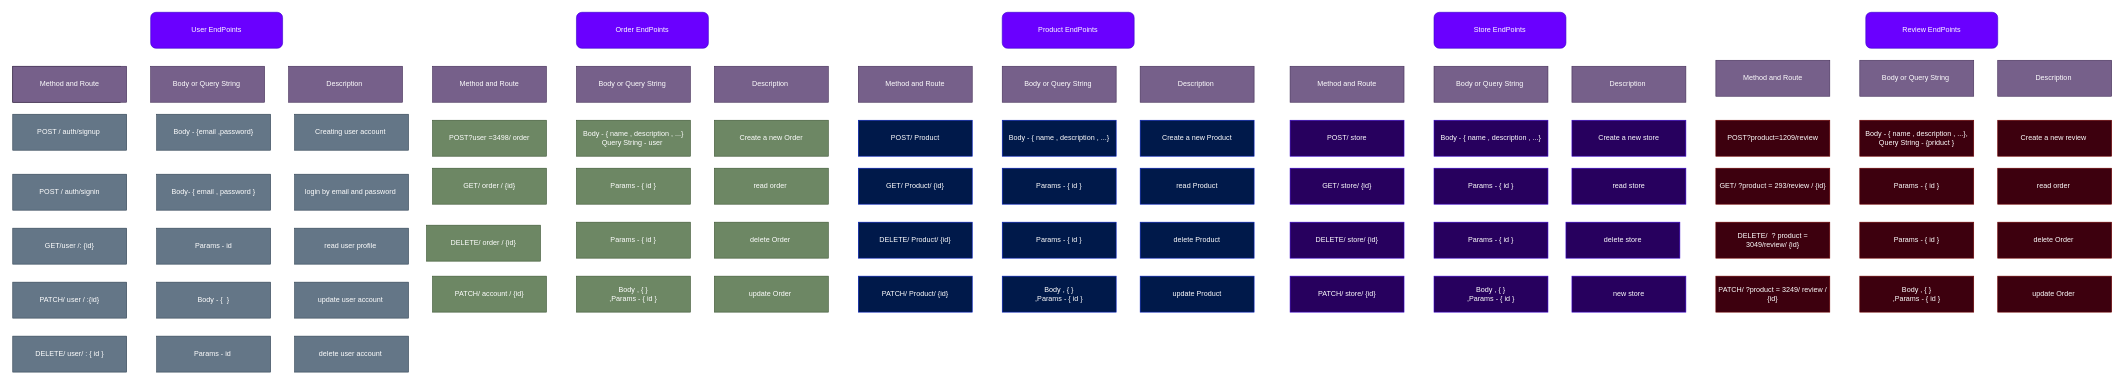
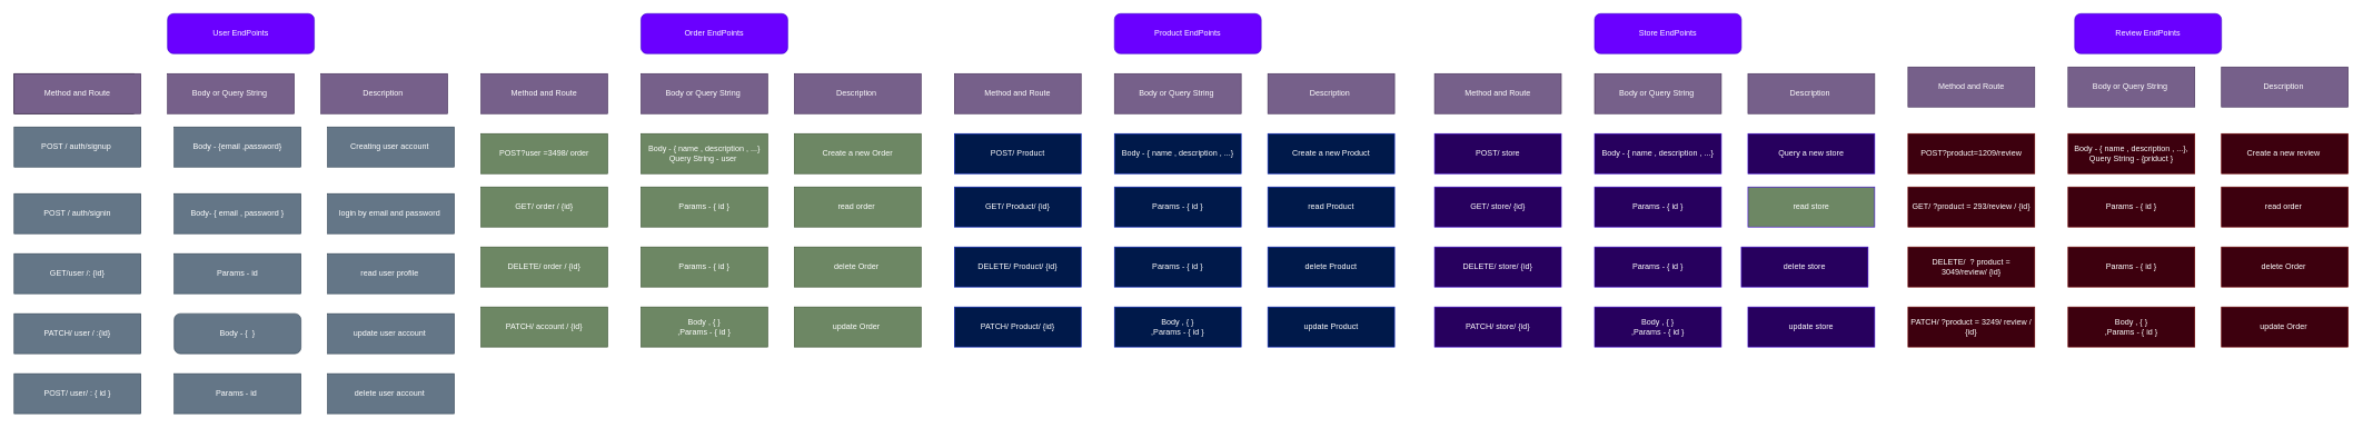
  <mxCell id="0" />
  <mxCell id="1" parent="0" />
  <mxCell id="2" value="Method and Route" style="rounded=0;whiteSpace=wrap;html=1;fillColor=none;" vertex="1" parent="1"><mxGeometry x="20" y="110" width="180" height="60" as="geometry" /></mxCell>
  <mxCell id="3" value="Body or Query String&amp;nbsp;" style="rounded=0;whiteSpace=wrap;html=1;fillColor=#76608a;fontColor=#ffffff;strokeColor=#432D57;" vertex="1" parent="1"><mxGeometry x="250" y="110" width="190" height="60" as="geometry" /></mxCell>
  <mxCell id="4" value="Description&amp;nbsp;" style="rounded=0;whiteSpace=wrap;html=1;fillColor=#76608a;fontColor=#ffffff;strokeColor=#432D57;" vertex="1" parent="1"><mxGeometry x="480" y="110" width="190" height="60" as="geometry" /></mxCell>
  <mxCell id="5" value="POST / auth/signup&amp;nbsp;" style="rounded=0;whiteSpace=wrap;html=1;fillColor=#647687;fontColor=#ffffff;strokeColor=#314354;" vertex="1" parent="1"><mxGeometry x="20" y="190" width="190" height="60" as="geometry" /></mxCell>
  <mxCell id="6" value="POST / auth/signin" style="rounded=0;whiteSpace=wrap;html=1;fillColor=#647687;fontColor=#ffffff;strokeColor=#314354;" vertex="1" parent="1"><mxGeometry x="20" y="290" width="190" height="60" as="geometry" /></mxCell>
  <mxCell id="7" value="GET/user /: {id}" style="rounded=0;whiteSpace=wrap;html=1;fillColor=#647687;fontColor=#ffffff;strokeColor=#314354;" vertex="1" parent="1"><mxGeometry x="20" y="380" width="190" height="60" as="geometry" /></mxCell>
  <mxCell id="8" value="PATCH/ user / :{id}" style="rounded=0;whiteSpace=wrap;html=1;fillColor=#647687;fontColor=#ffffff;strokeColor=#314354;" vertex="1" parent="1"><mxGeometry x="20" y="470" width="190" height="60" as="geometry" /></mxCell>
- <mxCell id="9" value="DELETE/ user/ : { id }" style="rounded=0;whiteSpace=wrap;html=1;fillColor=#647687;fontColor=#ffffff;strokeColor=#314354;" vertex="1" parent="1"><mxGeometry x="20" y="560" width="190" height="60" as="geometry" /></mxCell>
+ <mxCell id="9" value="POST/ user/ : { id }" style="rounded=0;whiteSpace=wrap;html=1;fillColor=#647687;fontColor=#ffffff;strokeColor=#314354;" vertex="1" parent="1"><mxGeometry x="20" y="560" width="190" height="60" as="geometry" /></mxCell>
  <mxCell id="10" value="POST?user =3498/ order" style="rounded=0;whiteSpace=wrap;html=1;fillColor=#6d8764;fontColor=#ffffff;strokeColor=#3A5431;" vertex="1" parent="1"><mxGeometry x="720" y="200" width="190" height="60" as="geometry" /></mxCell>
  <mxCell id="11" value="GET/ order / {id}" style="rounded=0;whiteSpace=wrap;html=1;fillColor=#6d8764;fontColor=#ffffff;strokeColor=#3A5431;" vertex="1" parent="1"><mxGeometry x="720" y="280" width="190" height="60" as="geometry" /></mxCell>
- <mxCell id="12" value="DELETE/ order / {id}" style="rounded=0;whiteSpace=wrap;html=1;fillColor=#6d8764;fontColor=#ffffff;strokeColor=#3A5431;" vertex="1" parent="1"><mxGeometry x="710" y="375" width="190" height="60" as="geometry" /></mxCell>
+ <mxCell id="12" value="DELETE/ order / {id}" style="rounded=0;whiteSpace=wrap;html=1;fillColor=#6d8764;fontColor=#ffffff;strokeColor=#3A5431;" vertex="1" parent="1"><mxGeometry x="720" y="370" width="190" height="60" as="geometry" /></mxCell>
  <mxCell id="13" value="PATCH/ account / {id}" style="rounded=0;whiteSpace=wrap;html=1;fillColor=#6d8764;fontColor=#ffffff;strokeColor=#3A5431;" vertex="1" parent="1"><mxGeometry x="720" y="460" width="190" height="60" as="geometry" /></mxCell>
  <mxCell id="14" value="Body - {email ,password}" style="rounded=0;whiteSpace=wrap;html=1;fillColor=#647687;fontColor=#ffffff;strokeColor=#314354;" vertex="1" parent="1"><mxGeometry x="260" y="190" width="190" height="60" as="geometry" /></mxCell>
  <mxCell id="15" value="Body- { email , password }" style="rounded=0;whiteSpace=wrap;html=1;fillColor=#647687;fontColor=#ffffff;strokeColor=#314354;" vertex="1" parent="1"><mxGeometry x="260" y="290" width="190" height="60" as="geometry" /></mxCell>
  <mxCell id="16" value="Params - id" style="rounded=0;whiteSpace=wrap;html=1;fillColor=#647687;fontColor=#ffffff;strokeColor=#314354;" vertex="1" parent="1"><mxGeometry x="260" y="380" width="190" height="60" as="geometry" /></mxCell>
- <mxCell id="17" value="Body - {&amp;nbsp; }" style="rounded=0;whiteSpace=wrap;html=1;fillColor=#647687;fontColor=#ffffff;strokeColor=#314354;" vertex="1" parent="1"><mxGeometry x="260" y="470" width="190" height="60" as="geometry" /></mxCell>
+ <mxCell id="17" value="Body - {&amp;nbsp; }" style="whiteSpace=wrap;html=1;fillColor=#647687;fontColor=#ffffff;strokeColor=#314354;rounded=1;" vertex="1" parent="1"><mxGeometry x="260" y="470" width="190" height="60" as="geometry" /></mxCell>
  <mxCell id="18" value="Params - id&amp;nbsp;" style="rounded=0;whiteSpace=wrap;html=1;fillColor=#647687;fontColor=#ffffff;strokeColor=#314354;" vertex="1" parent="1"><mxGeometry x="260" y="560" width="190" height="60" as="geometry" /></mxCell>
  <mxCell id="19" value="Body - { name , description , ...}&lt;br&gt;Query String - user&amp;nbsp;" style="rounded=0;whiteSpace=wrap;html=1;fillColor=#6d8764;fontColor=#ffffff;strokeColor=#3A5431;" vertex="1" parent="1"><mxGeometry x="960" y="200" width="190" height="60" as="geometry" /></mxCell>
  <mxCell id="20" value="Params - { id }" style="rounded=0;whiteSpace=wrap;html=1;fillColor=#6d8764;fontColor=#ffffff;strokeColor=#3A5431;" vertex="1" parent="1"><mxGeometry x="960" y="280" width="190" height="60" as="geometry" /></mxCell>
  <mxCell id="21" value="Params - { id }" style="rounded=0;whiteSpace=wrap;html=1;fillColor=#6d8764;fontColor=#ffffff;strokeColor=#3A5431;" vertex="1" parent="1"><mxGeometry x="960" y="370" width="190" height="60" as="geometry" /></mxCell>
  <mxCell id="22" value="Body , { }&lt;br&gt;,Params - { id }" style="rounded=0;whiteSpace=wrap;html=1;fillColor=#6d8764;fontColor=#ffffff;strokeColor=#3A5431;" vertex="1" parent="1"><mxGeometry x="960" y="460" width="190" height="60" as="geometry" /></mxCell>
  <mxCell id="23" value="Creating user account&amp;nbsp;" style="rounded=0;whiteSpace=wrap;html=1;fillColor=#647687;fontColor=#ffffff;strokeColor=#314354;" vertex="1" parent="1"><mxGeometry x="490" y="190" width="190" height="60" as="geometry" /></mxCell>
  <mxCell id="24" value="login by email and password&amp;nbsp;" style="rounded=0;whiteSpace=wrap;html=1;fillColor=#647687;fontColor=#ffffff;strokeColor=#314354;" vertex="1" parent="1"><mxGeometry x="490" y="290" width="190" height="60" as="geometry" /></mxCell>
  <mxCell id="25" value="read user profile&amp;nbsp;" style="rounded=0;whiteSpace=wrap;html=1;fillColor=#647687;fontColor=#ffffff;strokeColor=#314354;" vertex="1" parent="1"><mxGeometry x="490" y="380" width="190" height="60" as="geometry" /></mxCell>
  <mxCell id="26" value="update user account&amp;nbsp;" style="rounded=0;whiteSpace=wrap;html=1;fillColor=#647687;fontColor=#ffffff;strokeColor=#314354;" vertex="1" parent="1"><mxGeometry x="490" y="470" width="190" height="60" as="geometry" /></mxCell>
  <mxCell id="27" value="delete user account&amp;nbsp;" style="rounded=0;whiteSpace=wrap;html=1;fillColor=#647687;fontColor=#ffffff;strokeColor=#314354;" vertex="1" parent="1"><mxGeometry x="490" y="560" width="190" height="60" as="geometry" /></mxCell>
  <mxCell id="28" value="Create a new Order" style="rounded=0;whiteSpace=wrap;html=1;fillColor=#6d8764;fontColor=#ffffff;strokeColor=#3A5431;" vertex="1" parent="1"><mxGeometry x="1190" y="200" width="190" height="60" as="geometry" /></mxCell>
  <mxCell id="29" value="read order&amp;nbsp;" style="rounded=0;whiteSpace=wrap;html=1;fillColor=#6d8764;fontColor=#ffffff;strokeColor=#3A5431;" vertex="1" parent="1"><mxGeometry x="1190" y="280" width="190" height="60" as="geometry" /></mxCell>
  <mxCell id="30" value="delete Order&amp;nbsp;" style="rounded=0;whiteSpace=wrap;html=1;fillColor=#6d8764;fontColor=#ffffff;strokeColor=#3A5431;" vertex="1" parent="1"><mxGeometry x="1190" y="370" width="190" height="60" as="geometry" /></mxCell>
  <mxCell id="31" value="update Order&amp;nbsp;" style="rounded=0;whiteSpace=wrap;html=1;fillColor=#6d8764;fontColor=#ffffff;strokeColor=#3A5431;" vertex="1" parent="1"><mxGeometry x="1190" y="460" width="190" height="60" as="geometry" /></mxCell>
  <mxCell id="32" value="POST/ Product" style="rounded=0;whiteSpace=wrap;html=1;fillColor=#00194A;fontColor=#ffffff;strokeColor=#001DBC;" vertex="1" parent="1"><mxGeometry x="1430" y="200" width="190" height="60" as="geometry" /></mxCell>
  <mxCell id="33" value="GET/ Product/ {id}" style="rounded=0;whiteSpace=wrap;html=1;fillColor=#00194A;fontColor=#ffffff;strokeColor=#001DBC;" vertex="1" parent="1"><mxGeometry x="1430" y="280" width="190" height="60" as="geometry" /></mxCell>
  <mxCell id="34" value="DELETE/ Product/ {id}" style="rounded=0;whiteSpace=wrap;html=1;fillColor=#00194A;fontColor=#ffffff;strokeColor=#001DBC;" vertex="1" parent="1"><mxGeometry x="1430" y="370" width="190" height="60" as="geometry" /></mxCell>
  <mxCell id="35" value="PATCH/ Product/ {id}" style="rounded=0;whiteSpace=wrap;html=1;fillColor=#00194A;fontColor=#ffffff;strokeColor=#001DBC;" vertex="1" parent="1"><mxGeometry x="1430" y="460" width="190" height="60" as="geometry" /></mxCell>
  <mxCell id="36" value="Body - { name , description , ...}" style="rounded=0;whiteSpace=wrap;html=1;fillColor=#00194A;fontColor=#ffffff;strokeColor=#001DBC;" vertex="1" parent="1"><mxGeometry x="1670" y="200" width="190" height="60" as="geometry" /></mxCell>
  <mxCell id="37" value="Params - { id }" style="rounded=0;whiteSpace=wrap;html=1;fillColor=#00194A;fontColor=#ffffff;strokeColor=#001DBC;" vertex="1" parent="1"><mxGeometry x="1670" y="280" width="190" height="60" as="geometry" /></mxCell>
  <mxCell id="38" value="Params - { id }" style="rounded=0;whiteSpace=wrap;html=1;fillColor=#00194A;fontColor=#ffffff;strokeColor=#001DBC;" vertex="1" parent="1"><mxGeometry x="1670" y="370" width="190" height="60" as="geometry" /></mxCell>
  <mxCell id="39" value="Body , { }&lt;br&gt;,Params - { id }" style="rounded=0;whiteSpace=wrap;html=1;fillColor=#00194A;fontColor=#ffffff;strokeColor=#001DBC;" vertex="1" parent="1"><mxGeometry x="1670" y="460" width="190" height="60" as="geometry" /></mxCell>
  <mxCell id="40" value="Create a new Product" style="rounded=0;whiteSpace=wrap;html=1;fillColor=#00194A;fontColor=#ffffff;strokeColor=#001DBC;" vertex="1" parent="1"><mxGeometry x="1900" y="200" width="190" height="60" as="geometry" /></mxCell>
  <mxCell id="41" value="read Product" style="rounded=0;whiteSpace=wrap;html=1;fillColor=#00194A;fontColor=#ffffff;strokeColor=#001DBC;" vertex="1" parent="1"><mxGeometry x="1900" y="280" width="190" height="60" as="geometry" /></mxCell>
  <mxCell id="42" value="delete Product" style="rounded=0;whiteSpace=wrap;html=1;fillColor=#00194A;fontColor=#ffffff;strokeColor=#001DBC;" vertex="1" parent="1"><mxGeometry x="1900" y="370" width="190" height="60" as="geometry" /></mxCell>
  <mxCell id="43" value="update Product" style="rounded=0;whiteSpace=wrap;html=1;fillColor=#00194A;fontColor=#ffffff;strokeColor=#001DBC;" vertex="1" parent="1"><mxGeometry x="1900" y="460" width="190" height="60" as="geometry" /></mxCell>
  <mxCell id="44" value="POST/ store" style="rounded=0;whiteSpace=wrap;html=1;fillColor=#27005E;fontColor=#ffffff;strokeColor=#3700CC;" vertex="1" parent="1"><mxGeometry x="2150" y="200" width="190" height="60" as="geometry" /></mxCell>
  <mxCell id="45" value="GET/ store/ {id}" style="rounded=0;whiteSpace=wrap;html=1;fillColor=#27005E;fontColor=#ffffff;strokeColor=#3700CC;" vertex="1" parent="1"><mxGeometry x="2150" y="280" width="190" height="60" as="geometry" /></mxCell>
  <mxCell id="46" value="DELETE/ store/ {id}" style="rounded=0;whiteSpace=wrap;html=1;fillColor=#27005E;fontColor=#ffffff;strokeColor=#3700CC;" vertex="1" parent="1"><mxGeometry x="2150" y="370" width="190" height="60" as="geometry" /></mxCell>
  <mxCell id="47" value="PATCH/ store/ {id}" style="rounded=0;whiteSpace=wrap;html=1;fillColor=#27005E;fontColor=#ffffff;strokeColor=#3700CC;" vertex="1" parent="1"><mxGeometry x="2150" y="460" width="190" height="60" as="geometry" /></mxCell>
  <mxCell id="48" value="Body - { name , description , ...}" style="rounded=0;whiteSpace=wrap;html=1;fillColor=#27005E;fontColor=#ffffff;strokeColor=#3700CC;" vertex="1" parent="1"><mxGeometry x="2390" y="200" width="190" height="60" as="geometry" /></mxCell>
  <mxCell id="49" value="Params - { id }" style="rounded=0;whiteSpace=wrap;html=1;fillColor=#27005E;fontColor=#ffffff;strokeColor=#3700CC;" vertex="1" parent="1"><mxGeometry x="2390" y="280" width="190" height="60" as="geometry" /></mxCell>
  <mxCell id="50" value="Params - { id }" style="rounded=0;whiteSpace=wrap;html=1;fillColor=#27005E;fontColor=#ffffff;strokeColor=#3700CC;" vertex="1" parent="1"><mxGeometry x="2390" y="370" width="190" height="60" as="geometry" /></mxCell>
  <mxCell id="51" value="Body , { }&lt;br&gt;,Params - { id }" style="rounded=0;whiteSpace=wrap;html=1;fillColor=#27005E;fontColor=#ffffff;strokeColor=#3700CC;" vertex="1" parent="1"><mxGeometry x="2390" y="460" width="190" height="60" as="geometry" /></mxCell>
- <mxCell id="52" value="Create a new store" style="rounded=0;whiteSpace=wrap;html=1;fillColor=#27005E;fontColor=#ffffff;strokeColor=#3700CC;" vertex="1" parent="1"><mxGeometry x="2620" y="200" width="190" height="60" as="geometry" /></mxCell>
- <mxCell id="53" value="read store" style="rounded=0;whiteSpace=wrap;html=1;fillColor=#27005E;fontColor=#ffffff;strokeColor=#3700CC;" vertex="1" parent="1"><mxGeometry x="2620" y="280" width="190" height="60" as="geometry" /></mxCell>
+ <mxCell id="52" value="Query a new store" style="rounded=0;whiteSpace=wrap;html=1;fillColor=#27005E;fontColor=#ffffff;strokeColor=#3700CC;" vertex="1" parent="1"><mxGeometry x="2620" y="200" width="190" height="60" as="geometry" /></mxCell>
+ <mxCell id="53" value="read store" style="rounded=0;whiteSpace=wrap;html=1;fillColor=#6d8764;fontColor=#ffffff;strokeColor=#3700CC;" vertex="1" parent="1"><mxGeometry x="2620" y="280" width="190" height="60" as="geometry" /></mxCell>
  <mxCell id="54" value="delete store" style="rounded=0;whiteSpace=wrap;html=1;fillColor=#27005E;fontColor=#ffffff;strokeColor=#3700CC;" vertex="1" parent="1"><mxGeometry x="2610" y="370" width="190" height="60" as="geometry" /></mxCell>
- <mxCell id="55" value="new store" style="rounded=0;whiteSpace=wrap;html=1;fillColor=#27005E;fontColor=#ffffff;strokeColor=#3700CC;" vertex="1" parent="1"><mxGeometry x="2620" y="460" width="190" height="60" as="geometry" /></mxCell>
+ <mxCell id="55" value="update store" style="rounded=0;whiteSpace=wrap;html=1;fillColor=#27005E;fontColor=#ffffff;strokeColor=#3700CC;" vertex="1" parent="1"><mxGeometry x="2620" y="460" width="190" height="60" as="geometry" /></mxCell>
  <mxCell id="56" value="POST?product=1209/review" style="rounded=0;whiteSpace=wrap;html=1;fillColor=#3D000E;fontColor=#ffffff;strokeColor=#6F0000;" vertex="1" parent="1"><mxGeometry x="2860" y="200" width="190" height="60" as="geometry" /></mxCell>
  <mxCell id="57" value="GET/ ?product = 293/review / {id}" style="rounded=0;whiteSpace=wrap;html=1;fillColor=#3D000E;fontColor=#ffffff;strokeColor=#6F0000;" vertex="1" parent="1"><mxGeometry x="2860" y="280" width="190" height="60" as="geometry" /></mxCell>
  <mxCell id="58" value="DELETE/&amp;nbsp; ? product = 3049/review/ {id}" style="rounded=0;whiteSpace=wrap;html=1;fillColor=#3D000E;fontColor=#ffffff;strokeColor=#6F0000;" vertex="1" parent="1"><mxGeometry x="2860" y="370" width="190" height="60" as="geometry" /></mxCell>
  <mxCell id="59" value="PATCH/ ?product = 3249/ review / {id}" style="rounded=0;whiteSpace=wrap;html=1;fillColor=#3D000E;fontColor=#ffffff;strokeColor=#6F0000;" vertex="1" parent="1"><mxGeometry x="2860" y="460" width="190" height="60" as="geometry" /></mxCell>
  <mxCell id="60" value="Body - { name , description , ...},&lt;br&gt;Query String - {priduct }" style="rounded=0;whiteSpace=wrap;html=1;fillColor=#3D000E;fontColor=#ffffff;strokeColor=#6F0000;" vertex="1" parent="1"><mxGeometry x="3100" y="200" width="190" height="60" as="geometry" /></mxCell>
  <mxCell id="61" value="Params - { id }" style="rounded=0;whiteSpace=wrap;html=1;fillColor=#3D000E;fontColor=#ffffff;strokeColor=#6F0000;" vertex="1" parent="1"><mxGeometry x="3100" y="280" width="190" height="60" as="geometry" /></mxCell>
  <mxCell id="62" value="Params - { id }" style="rounded=0;whiteSpace=wrap;html=1;fillColor=#3D000E;fontColor=#ffffff;strokeColor=#6F0000;" vertex="1" parent="1"><mxGeometry x="3100" y="370" width="190" height="60" as="geometry" /></mxCell>
  <mxCell id="63" value="Body , { }&lt;br&gt;,Params - { id }" style="rounded=0;whiteSpace=wrap;html=1;fillColor=#3D000E;fontColor=#ffffff;strokeColor=#6F0000;" vertex="1" parent="1"><mxGeometry x="3100" y="460" width="190" height="60" as="geometry" /></mxCell>
  <mxCell id="64" value="Create a new review&amp;nbsp;" style="rounded=0;whiteSpace=wrap;html=1;fillColor=#3D000E;fontColor=#ffffff;strokeColor=#6F0000;" vertex="1" parent="1"><mxGeometry x="3330" y="200" width="190" height="60" as="geometry" /></mxCell>
  <mxCell id="65" value="read order&amp;nbsp;" style="rounded=0;whiteSpace=wrap;html=1;fillColor=#3D000E;fontColor=#ffffff;strokeColor=#6F0000;" vertex="1" parent="1"><mxGeometry x="3330" y="280" width="190" height="60" as="geometry" /></mxCell>
  <mxCell id="66" value="delete Order&amp;nbsp;" style="rounded=0;whiteSpace=wrap;html=1;fillColor=#3D000E;fontColor=#ffffff;strokeColor=#6F0000;" vertex="1" parent="1"><mxGeometry x="3330" y="370" width="190" height="60" as="geometry" /></mxCell>
  <mxCell id="67" value="update Order&amp;nbsp;" style="rounded=0;whiteSpace=wrap;html=1;fillColor=#3D000E;fontColor=#ffffff;strokeColor=#6F0000;" vertex="1" parent="1"><mxGeometry x="3330" y="460" width="190" height="60" as="geometry" /></mxCell>
  <mxCell id="68" value="Method and Route" style="rounded=0;whiteSpace=wrap;html=1;fillColor=#76608a;fontColor=#ffffff;strokeColor=#432D57;" vertex="1" parent="1"><mxGeometry x="720" y="110" width="190" height="60" as="geometry" /></mxCell>
  <mxCell id="69" value="Body or Query String&amp;nbsp;" style="rounded=0;whiteSpace=wrap;html=1;fillColor=#76608a;fontColor=#ffffff;strokeColor=#432D57;" vertex="1" parent="1"><mxGeometry x="960" y="110" width="190" height="60" as="geometry" /></mxCell>
  <mxCell id="70" value="Description&amp;nbsp;" style="rounded=0;whiteSpace=wrap;html=1;fillColor=#76608a;fontColor=#ffffff;strokeColor=#432D57;" vertex="1" parent="1"><mxGeometry x="1190" y="110" width="190" height="60" as="geometry" /></mxCell>
  <mxCell id="71" value="Method and Route" style="rounded=0;whiteSpace=wrap;html=1;fillColor=#76608a;fontColor=#ffffff;strokeColor=#432D57;" vertex="1" parent="1"><mxGeometry x="1430" y="110" width="190" height="60" as="geometry" /></mxCell>
  <mxCell id="72" value="Body or Query String&amp;nbsp;" style="rounded=0;whiteSpace=wrap;html=1;fillColor=#76608a;fontColor=#ffffff;strokeColor=#432D57;" vertex="1" parent="1"><mxGeometry x="1670" y="110" width="190" height="60" as="geometry" /></mxCell>
  <mxCell id="73" value="Description&amp;nbsp;" style="rounded=0;whiteSpace=wrap;html=1;fillColor=#76608a;fontColor=#ffffff;strokeColor=#432D57;" vertex="1" parent="1"><mxGeometry x="1900" y="110" width="190" height="60" as="geometry" /></mxCell>
  <mxCell id="74" value="Method and Route" style="rounded=0;whiteSpace=wrap;html=1;fillColor=#76608a;fontColor=#ffffff;strokeColor=#432D57;" vertex="1" parent="1"><mxGeometry x="2150" y="110" width="190" height="60" as="geometry" /></mxCell>
  <mxCell id="75" value="Body or Query String&amp;nbsp;" style="rounded=0;whiteSpace=wrap;html=1;fillColor=#76608a;fontColor=#ffffff;strokeColor=#432D57;" vertex="1" parent="1"><mxGeometry x="2390" y="110" width="190" height="60" as="geometry" /></mxCell>
  <mxCell id="76" value="Description&amp;nbsp;" style="rounded=0;whiteSpace=wrap;html=1;fillColor=#76608a;fontColor=#ffffff;strokeColor=#432D57;" vertex="1" parent="1"><mxGeometry x="2620" y="110" width="190" height="60" as="geometry" /></mxCell>
  <mxCell id="77" value="Method and Route" style="rounded=0;whiteSpace=wrap;html=1;fillColor=#76608a;fontColor=#ffffff;strokeColor=#432D57;" vertex="1" parent="1"><mxGeometry x="2860" y="100" width="190" height="60" as="geometry" /></mxCell>
  <mxCell id="78" value="Body or Query String&amp;nbsp;" style="rounded=0;whiteSpace=wrap;html=1;fillColor=#76608a;fontColor=#ffffff;strokeColor=#432D57;" vertex="1" parent="1"><mxGeometry x="3100" y="100" width="190" height="60" as="geometry" /></mxCell>
  <mxCell id="79" value="Description&amp;nbsp;" style="rounded=0;whiteSpace=wrap;html=1;fillColor=#76608a;fontColor=#ffffff;strokeColor=#432D57;" vertex="1" parent="1"><mxGeometry x="3330" y="100" width="190" height="60" as="geometry" /></mxCell>
  <mxCell id="80" value="Method and Route" style="rounded=0;whiteSpace=wrap;html=1;fillColor=#76608a;fontColor=#ffffff;strokeColor=#432D57;" vertex="1" parent="1"><mxGeometry x="20" y="110" width="190" height="60" as="geometry" /></mxCell>
  <mxCell id="81" value="User EndPoints" style="rounded=1;whiteSpace=wrap;html=1;fontSize=12;fillColor=#6a00ff;fontColor=#ffffff;strokeColor=#3700CC;" vertex="1" parent="1"><mxGeometry x="250" y="20" width="220" height="60" as="geometry" /></mxCell>
  <mxCell id="82" value="Order EndPoints" style="rounded=1;whiteSpace=wrap;html=1;fontSize=12;fillColor=#6a00ff;fontColor=#ffffff;strokeColor=#3700CC;" vertex="1" parent="1"><mxGeometry x="960" y="20" width="220" height="60" as="geometry" /></mxCell>
  <mxCell id="83" value="Product EndPoints" style="rounded=1;whiteSpace=wrap;html=1;fontSize=12;fillColor=#6a00ff;fontColor=#ffffff;strokeColor=#3700CC;" vertex="1" parent="1"><mxGeometry x="1670" y="20" width="220" height="60" as="geometry" /></mxCell>
  <mxCell id="84" value="Store EndPoints" style="rounded=1;whiteSpace=wrap;html=1;fontSize=12;fillColor=#6a00ff;fontColor=#ffffff;strokeColor=#3700CC;" vertex="1" parent="1"><mxGeometry x="2390" y="20" width="220" height="60" as="geometry" /></mxCell>
  <mxCell id="85" value="Review EndPoints" style="rounded=1;whiteSpace=wrap;html=1;fontSize=12;fillColor=#6a00ff;fontColor=#ffffff;strokeColor=#3700CC;" vertex="1" parent="1"><mxGeometry x="3110" y="20" width="220" height="60" as="geometry" /></mxCell>
